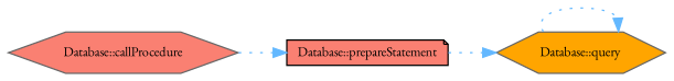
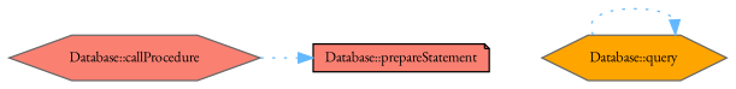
  digraph {
    fontname="EB Garamond"
    rankdir=LR
    node [color=gray40 fillcolor=salmon fontname="EB Garamond" fontsize=10 shape=hexagon style=filled]
    edge [color=steelblue1 fontname="EB Garamond" fontsize=10 labelfontname=Helvetica labelfontsize=10 style=dotted]
    n1 [fontcolor=black height=0.2 label="Database::callProcedure" width=0.4]
    n2 [color=black height=0.2 label="Database::prepareStatement" shape=note width=0.4]
    n3 [fillcolor=orange height=0.2 label="Database::query" width=0.4]
    n1 -> n2
-   n2 -> n3
    n3 -> n3
  }
